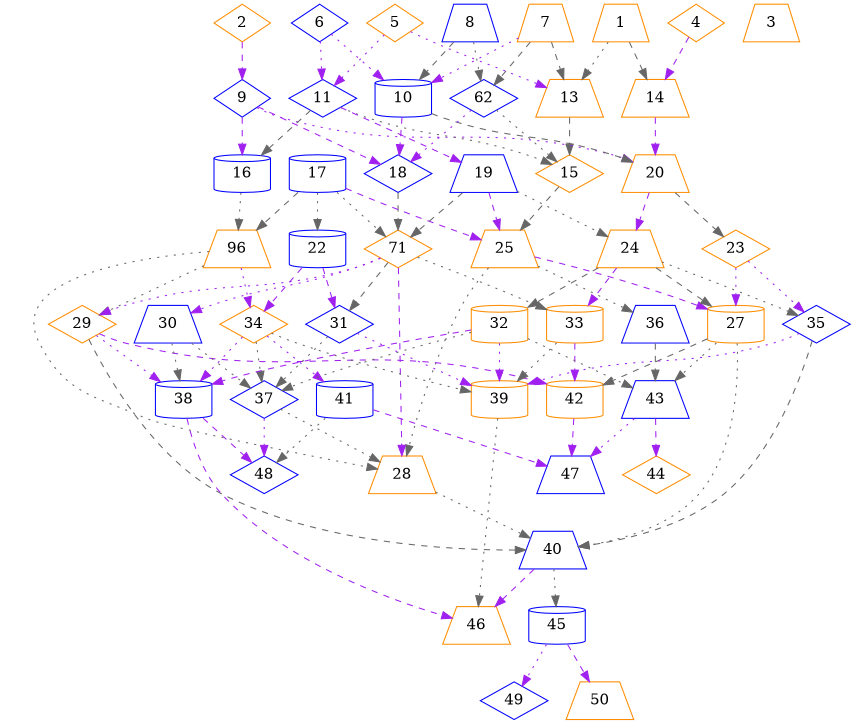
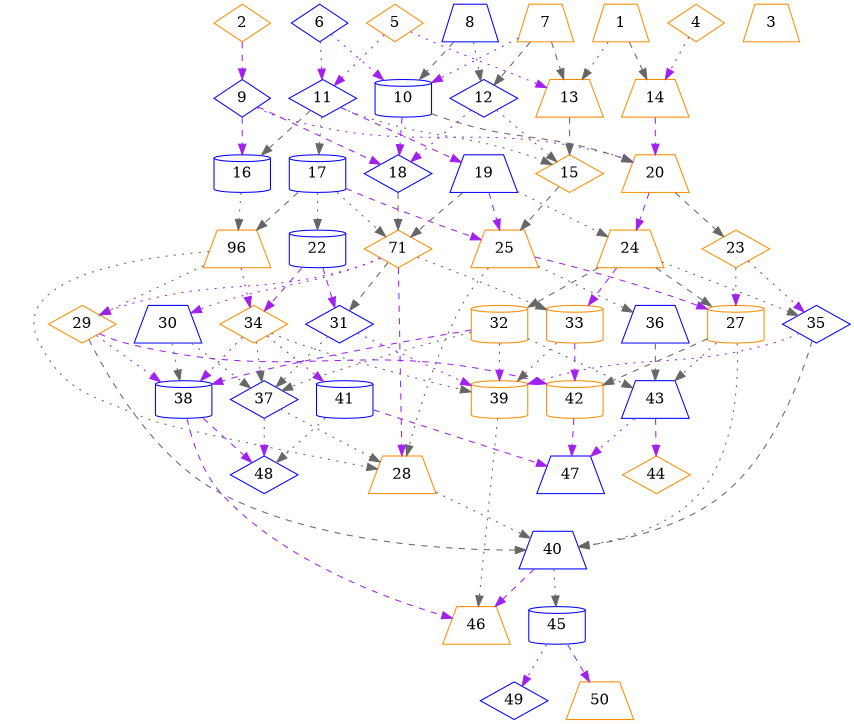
  digraph {
    node [alpha=0.06 color=darkorange compute_size=134217728000 result_size=1024 shape=trapezium]
    edge [color=gray40 style=dotted]
    1 [compute_size=368293445632 ram=30908356 result_size=9216 trans_size=891412]
    13 [ram=37205784 trans_size=60182]
    14 [alpha=0.09 compute_size=1530298390 ram=20375696 result_size=29696 trans_size=635745]
    15 [alpha=0.18 compute_size=7888025948 ram=21018484 result_size=74752 shape=diamond trans_size=913560]
    20 [alpha=0.08 compute_size=38185850134 ram=1048550 trans_size=492916]
    25 [alpha=0.03 compute_size=997567930149 ram=33649184 result_size=54272 trans_size=983258]
    24 [alpha=0.09 compute_size=8589934592 ram=22031820 result_size=70656 trans_size=286283]
    23 [alpha=0.13 compute_size=9240055030 ram=37571304 result_size=13312 shape=diamond trans_size=303967]
    2 [compute_size=549755813888 ram=36397744 result_size=91136 shape=diamond trans_size=766258]
    9 [alpha=0.02 color=blue compute_size=11764479761 ram=12145378 shape=diamond trans_size=132153]
    16 [alpha=0.11 color=blue compute_size=3140378257 ram=37951760 result_size=29696 shape=cylinder trans_size=704276]
    18 [alpha=0.19 color=blue compute_size=2761479647 ram=43678564 shape=diamond trans_size=432853]
    n13 [compute_size=629957196099 label=96 ram=10305782 trans_size=857589]
    n14 [compute_size=29424551296 label=71 ram=49130984 result_size=70656 shape=diamond trans_size=116213]
    3 [alpha=0.11 ram=49095396 result_size=0 trans_size=892688]
    4 [alpha=0.17 compute_size=370846939733 ram=33646956 result_size=54272 shape=diamond trans_size=62034]
    5 [alpha=0.08 compute_size=549755813888 ram=33716856 result_size=91136 shape=diamond trans_size=705498]
    11 [alpha=0.09 color=blue compute_size=231928233984 ram=46732036 result_size=13312 shape=diamond trans_size=263755]
    17 [color=blue compute_size=13727941111 ram=21380908 result_size=13312 shape=cylinder trans_size=1027864]
    19 [alpha=0.16 color=blue compute_size=143819022425 ram=24943654 trans_size=354683]
    22 [alpha=0.02 color=blue compute_size=782757789696 ram=27929032 result_size=54272 shape=cylinder trans_size=76515]
    6 [alpha=0.11 color=blue compute_size=927845946159 ram=3740466 result_size=54272 shape=diamond trans_size=490127]
    10 [alpha=0.05 color=blue compute_size=856920956155 ram=21458182 result_size=54272 shape=cylinder trans_size=384301]
    7 [alpha=0.04 compute_size=21215662700 ram=18832428 result_size=29696 trans_size=438926]
-   12 [alpha=0.04 color=blue compute_size=13133384824 ram=18979658 result_size=13312 shape=diamond trans_size=629170 label=62]
+   12 [alpha=0.04 color=blue compute_size=13133384824 ram=18979658 result_size=13312 shape=diamond trans_size=629170]
    8 [alpha=0.05 color=blue compute_size=9059504417 ram=39158188 result_size=9216 trans_size=673227]
    28 [alpha=0.05 compute_size=28991029248 ram=30883608 result_size=29696 trans_size=570909]
    29 [alpha=0.09 compute_size=21811768108 ram=8306053 result_size=9216 shape=diamond trans_size=130948]
    34 [alpha=0.01 compute_size=234416324426 ram=20150830 shape=diamond trans_size=374386]
    30 [alpha=0.17 color=blue compute_size=5541421311 ram=52176508 trans_size=1014392]
    31 [alpha=0.15 color=blue compute_size=506808445156 ram=33675504 result_size=91136 shape=diamond trans_size=571698]
    33 [alpha=0.10 compute_size=19050412022 ram=7191369 result_size=13312 shape=cylinder trans_size=43474]
    27 [alpha=0.14 compute_size=549755813888 ram=22184818 result_size=91136 shape=cylinder trans_size=554587]
    35 [color=blue compute_size=4248108897 ram=43396200 result_size=29696 shape=diamond trans_size=628420]
    32 [alpha=0.08 compute_size=487652969177 ram=27774002 result_size=9216 shape=cylinder trans_size=751304]
    36 [alpha=0.12 color=blue compute_size=47305572853 ram=37318152 trans_size=407713]
    40 [alpha=0.13 color=blue compute_size=8589934592 ram=6321626 result_size=70656 trans_size=489182]
    42 [alpha=0.10 compute_size=11939633991 ram=35601036 shape=cylinder trans_size=315441]
    43 [alpha=0.14 color=blue compute_size=11419994940 ram=44339984 result_size=91136 trans_size=735354]
    38 [alpha=0.03 color=blue ram=3204193 shape=cylinder trans_size=249147]
    37 [alpha=0.01 color=blue compute_size=185211746824 ram=24415532 result_size=91136 shape=diamond trans_size=799720]
    39 [alpha=0.14 compute_size=22697905082 ram=26952520 result_size=70656 shape=cylinder trans_size=183346]
    41 [alpha=0.08 color=blue compute_size=1538707334 ram=15248639 result_size=70656 shape=cylinder trans_size=155391]
    46 [alpha=0.00 compute_size=40810432934 ram=28493200 result_size=0 trans_size=860186]
    45 [alpha=0.16 color=blue compute_size=141695164571 ram=12362062 shape=cylinder trans_size=1042379]
    48 [alpha=0.00 color=blue compute_size=1073741824000 ram=47616600 result_size=0 shape=diamond trans_size=67910]
    47 [alpha=0.04 color=blue compute_size=4186977607 ram=28365056 result_size=0 trans_size=909005]
    44 [alpha=0.15 compute_size=8589934592 ram=43346684 result_size=0 shape=diamond trans_size=274122]
    49 [alpha=0.17 color=blue compute_size=231928233984 ram=22337880 result_size=0 shape=diamond trans_size=697471]
    50 [alpha=0.11 compute_size=39839758756 ram=14214071 result_size=0 trans_size=300011]
    1 -> 13
    1 -> 14 [style=dashed]
    13 -> 15 [style=dashed]
    14 -> 20 [color=purple style=dashed]
    15 -> 25 [style=dashed]
    20 -> 24 [color=purple style=dashed]
    20 -> 23 [style=dashed]
    25 -> 28
    25 -> 27 [color=purple style=dashed]
    25 -> 36
    24 -> 33 [color=purple style=dashed]
    24 -> 27 [style=dashed]
    24 -> 35
    24 -> 32 [style=dashed]
    23 -> 27 [color=purple]
    23 -> 35 [color=purple]
    2 -> 9 [color=purple style=dashed]
    9 -> 20 [color=purple]
    9 -> 16 [color=purple style=dashed]
    9 -> 18 [color=purple style=dashed]
    16 -> n13
    18 -> n14 [style=dashed]
    n13 -> 28
    n13 -> 29
    n13 -> 34 [color=purple]
    n14 -> 28 [color=purple style=dashed]
    n14 -> 29 [color=purple]
    n14 -> 30 [color=purple]
    n14 -> 31 [style=dashed]
    n14 -> 33
-   4 -> 14 [color=purple style=dashed]
+   4 -> 14 [color=purple]
    5 -> 13 [color=purple]
    5 -> 11 [color=purple]
    11 -> 15
    11 -> 16 [style=dashed]
+   11 -> 17
    11 -> 19 [color=purple style=dashed]
    17 -> 25 [color=purple style=dashed]
    17 -> n13 [style=dashed]
    17 -> n14
    17 -> 22
    19 -> 25 [color=purple style=dashed]
    19 -> 24
    19 -> n14 [style=dashed]
    22 -> 34 [color=purple style=dashed]
    22 -> 31 [color=purple style=dashed]
    6 -> 11 [color=purple]
    6 -> 10 [color=purple]
    10 -> 20 [style=dashed]
    10 -> 18 [color=purple style=dashed]
    7 -> 13 [style=dashed]
    7 -> 10 [color=purple]
    7 -> 12 [style=dashed]
    12 -> 15
    12 -> 18 [color=purple]
    8 -> 10 [style=dashed]
    8 -> 12
    28 -> 40
    29 -> 40 [style=dashed]
    29 -> 42 [color=purple style=dashed]
    29 -> 38 [color=purple]
    34 -> 38 [color=purple]
    34 -> 37
    34 -> 39
    34 -> 41 [color=purple]
    30 -> 38
    30 -> 37
    31 -> 37
    31 -> 39 [color=purple]
    33 -> 42 [color=purple style=dashed]
    33 -> 39
    27 -> 40
    27 -> 42 [style=dashed]
    27 -> 43
    35 -> 40 [style=dashed]
    35 -> 39 [color=purple]
    32 -> 43
    32 -> 38 [color=purple style=dashed]
    32 -> 37
    32 -> 39 [color=purple]
    36 -> 43 [style=dashed]
    40 -> 46 [color=purple style=dashed]
    40 -> 45
    42 -> 47 [color=purple style=dashed]
    43 -> 47 [color=purple]
    43 -> 44 [color=purple style=dashed]
    38 -> 46 [color=purple style=dashed]
    38 -> 48 [color=purple style=dashed]
    37 -> 28
    37 -> 48 [color=purple]
    39 -> 46
    41 -> 48
    41 -> 47 [color=purple style=dashed]
    45 -> 49 [color=purple]
    45 -> 50 [color=purple style=dashed]
  }
